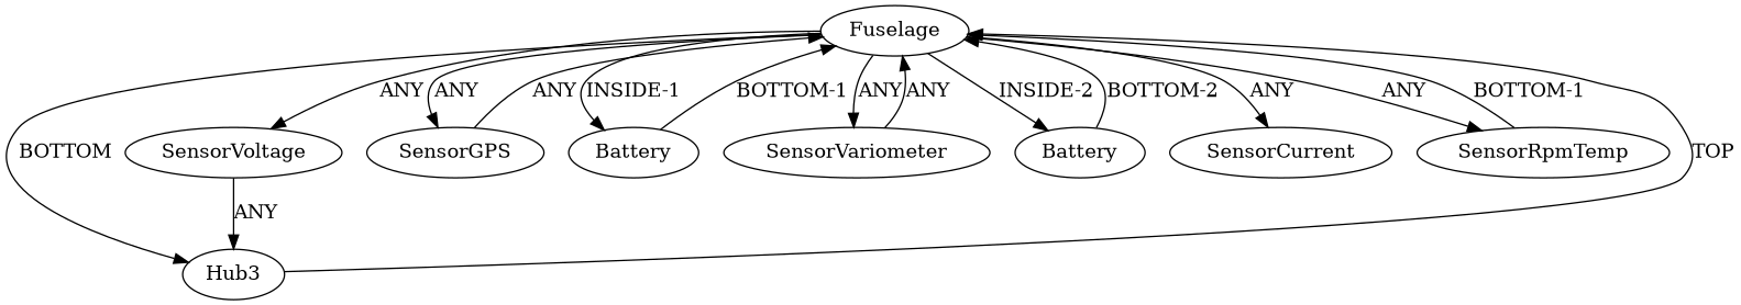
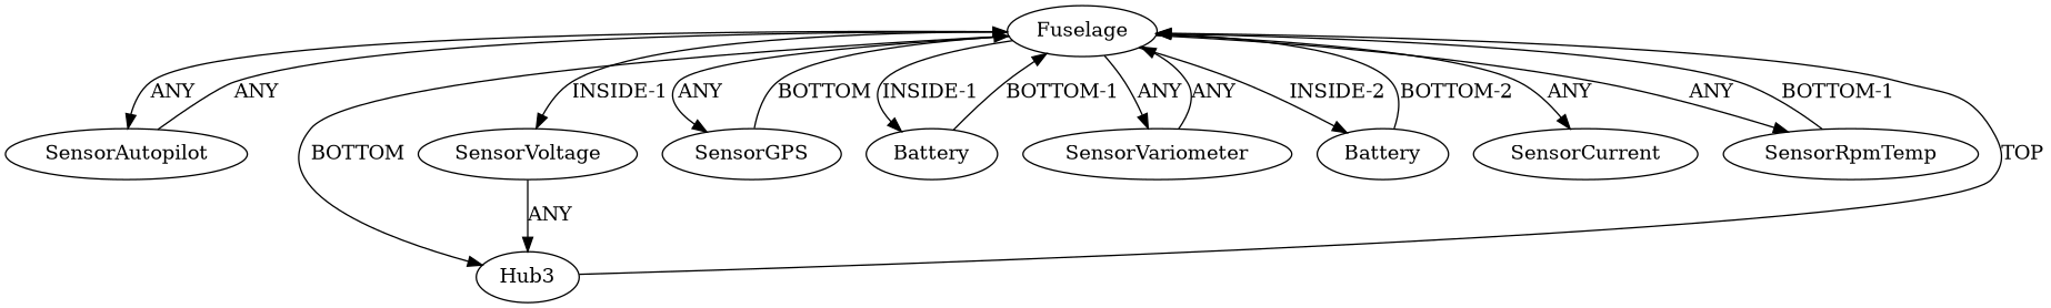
  digraph {
    n1 [instance=Fuselage_instance_1 label=Fuselage]
+   n2 [instance=SensorAutopilot_instance_1 label=SensorAutopilot]
    n3 [instance=Hub3_instance_4 label=Hub3]
    n4 [instance=SensorVoltage_instance_1 label=SensorVoltage]
    n5 [instance=SensorGPS_instance_1 label=SensorGPS]
    n6 [instance=Battery_instance_1 label=Battery]
    n7 [instance=SensorVariometer_instance_1 label=SensorVariometer]
    n8 [instance=Battery_instance_2 label=Battery]
    n9 [instance=SensorCurrent_instance_1 label=SensorCurrent]
    n10 [instance=SensorRpmTemp_instance_1 label=SensorRpmTemp]
+   n1 -> n2 [label=ANY]
    n1 -> n3 [label=BOTTOM]
-   n1 -> n4 [label=ANY]
+   n1 -> n4 [label="INSIDE-1"]
    n1 -> n5 [label=ANY]
    n1 -> n6 [label="INSIDE-1"]
    n1 -> n7 [label=ANY]
    n1 -> n8 [label="INSIDE-2"]
    n1 -> n9 [label=ANY]
    n1 -> n10 [label=ANY]
+   n2 -> n1 [label=ANY]
    n3 -> n1 [label=TOP]
    n4 -> n3 [label=ANY]
-   n5 -> n1 [label=ANY]
+   n5 -> n1 [label=BOTTOM]
    n6 -> n1 [label="BOTTOM-1"]
    n7 -> n1 [label=ANY]
    n8 -> n1 [label="BOTTOM-2"]
    n10 -> n1 [label="BOTTOM-1"]
  }
